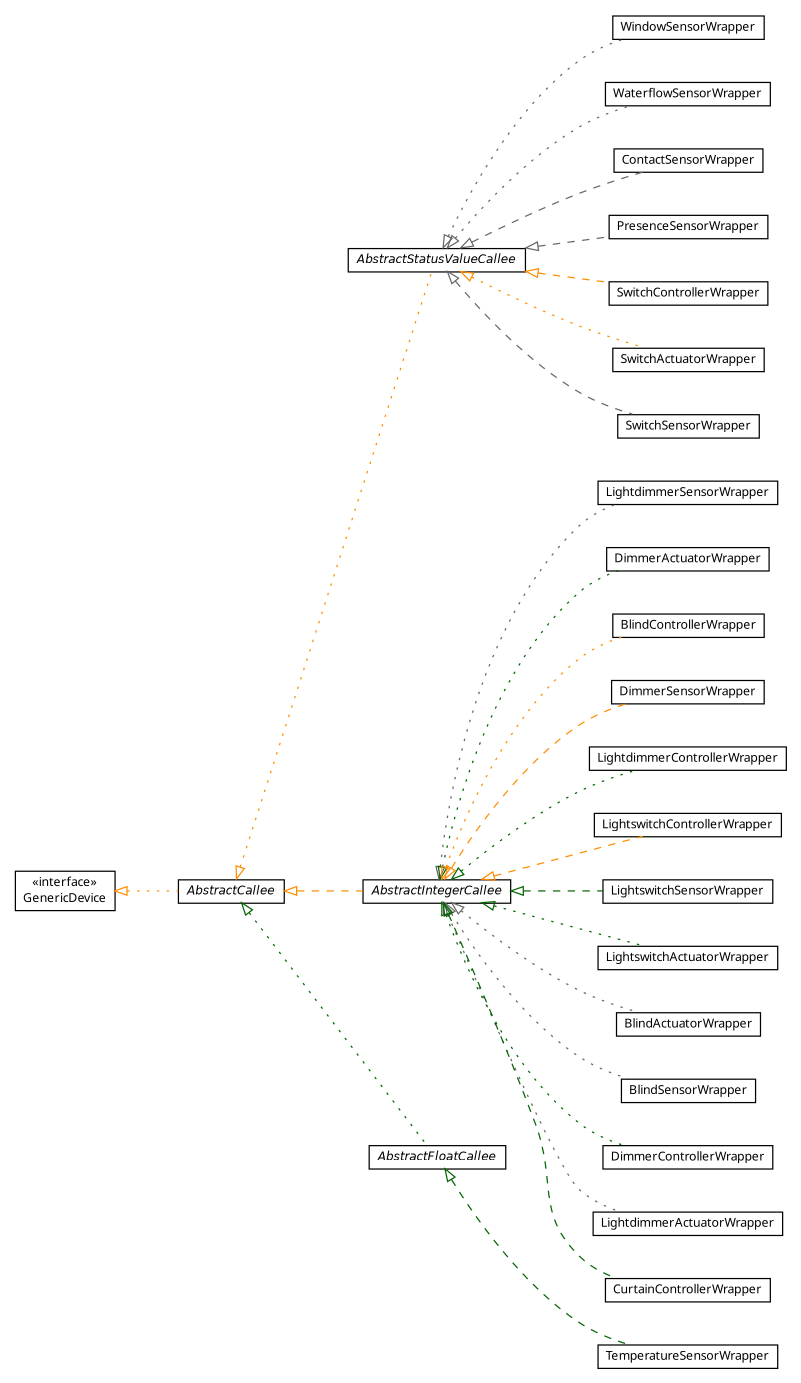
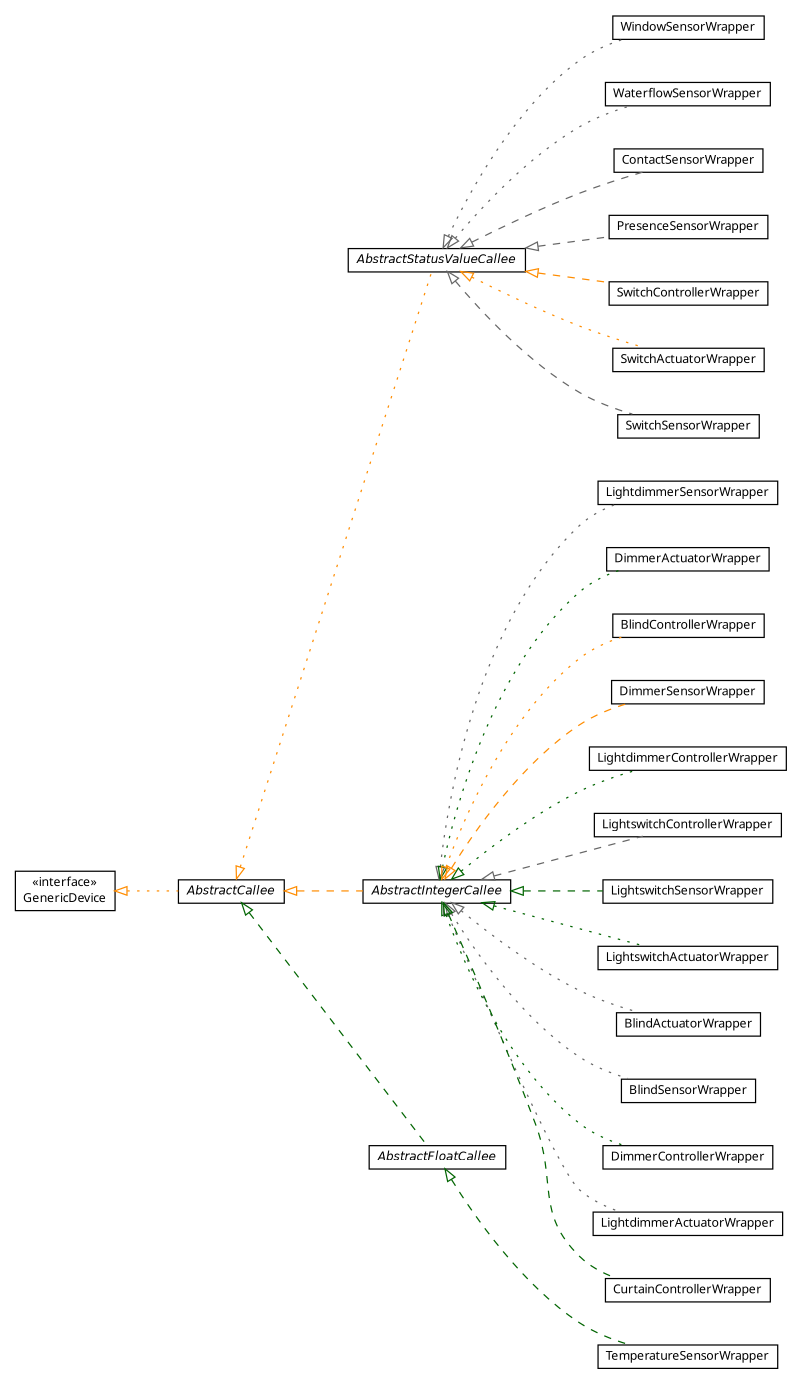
  digraph {
    fontname="Noto Sans"
    nodesep=0.25
    rankdir=LR
    ranksep=0.5
    node [fontcolor=black fontname="Noto Sans" fontsize=10.0 shape=plaintext]
    edge [arrowtail=empty color=gray40 dir=back fontname="Noto Sans" fontsize=10 headport=p labelfontname=Helvetica labelfontsize=10 style=dotted tailport=p]
    n1 [label=<<table title="org.universAAL.lddi.smarthome.exporter.devices.LightdimmerSensorWrapper" border="0" cellborder="1" cellspacing="0" cellpadding="2" port="p" href="./LightdimmerSensorWrapper.html"> 		<tr><td><table border="0" cellspacing="0" cellpadding="1"> <tr><td align="center" balign="center"> LightdimmerSensorWrapper </td></tr> 		</table></td></tr> 		</table>>]
    n2 [label=<<table title="org.universAAL.lddi.smarthome.exporter.devices.DimmerActuatorWrapper" border="0" cellborder="1" cellspacing="0" cellpadding="2" port="p" href="./DimmerActuatorWrapper.html"> 		<tr><td><table border="0" cellspacing="0" cellpadding="1"> <tr><td align="center" balign="center"> DimmerActuatorWrapper </td></tr> 		</table></td></tr> 		</table>>]
    n3 [label=<<table title="org.universAAL.lddi.smarthome.exporter.devices.BlindControllerWrapper" border="0" cellborder="1" cellspacing="0" cellpadding="2" port="p" href="./BlindControllerWrapper.html"> 		<tr><td><table border="0" cellspacing="0" cellpadding="1"> <tr><td align="center" balign="center"> BlindControllerWrapper </td></tr> 		</table></td></tr> 		</table>>]
    n4 [label=<<table title="org.universAAL.lddi.smarthome.exporter.devices.WindowSensorWrapper" border="0" cellborder="1" cellspacing="0" cellpadding="2" port="p" href="./WindowSensorWrapper.html"> 		<tr><td><table border="0" cellspacing="0" cellpadding="1"> <tr><td align="center" balign="center"> WindowSensorWrapper </td></tr> 		</table></td></tr> 		</table>>]
    n5 [label=<<table title="org.universAAL.lddi.smarthome.exporter.devices.WaterflowSensorWrapper" border="0" cellborder="1" cellspacing="0" cellpadding="2" port="p" href="./WaterflowSensorWrapper.html"> 		<tr><td><table border="0" cellspacing="0" cellpadding="1"> <tr><td align="center" balign="center"> WaterflowSensorWrapper </td></tr> 		</table></td></tr> 		</table>>]
    n6 [label=<<table title="org.universAAL.lddi.smarthome.exporter.devices.DimmerSensorWrapper" border="0" cellborder="1" cellspacing="0" cellpadding="2" port="p" href="./DimmerSensorWrapper.html"> 		<tr><td><table border="0" cellspacing="0" cellpadding="1"> <tr><td align="center" balign="center"> DimmerSensorWrapper </td></tr> 		</table></td></tr> 		</table>>]
    n7 [label=<<table title="org.universAAL.lddi.smarthome.exporter.devices.LightdimmerControllerWrapper" border="0" cellborder="1" cellspacing="0" cellpadding="2" port="p" href="./LightdimmerControllerWrapper.html"> 		<tr><td><table border="0" cellspacing="0" cellpadding="1"> <tr><td align="center" balign="center"> LightdimmerControllerWrapper </td></tr> 		</table></td></tr> 		</table>>]
    n8 [label=<<table title="org.universAAL.lddi.smarthome.exporter.devices.ContactSensorWrapper" border="0" cellborder="1" cellspacing="0" cellpadding="2" port="p" href="./ContactSensorWrapper.html"> 		<tr><td><table border="0" cellspacing="0" cellpadding="1"> <tr><td align="center" balign="center"> ContactSensorWrapper </td></tr> 		</table></td></tr> 		</table>>]
    n9 [label=<<table title="org.universAAL.lddi.smarthome.exporter.devices.LightswitchControllerWrapper" border="0" cellborder="1" cellspacing="0" cellpadding="2" port="p" href="./LightswitchControllerWrapper.html"> 		<tr><td><table border="0" cellspacing="0" cellpadding="1"> <tr><td align="center" balign="center"> LightswitchControllerWrapper </td></tr> 		</table></td></tr> 		</table>>]
    n10 [label=<<table title="org.universAAL.lddi.smarthome.exporter.devices.PresenceSensorWrapper" border="0" cellborder="1" cellspacing="0" cellpadding="2" port="p" href="./PresenceSensorWrapper.html"> 		<tr><td><table border="0" cellspacing="0" cellpadding="1"> <tr><td align="center" balign="center"> PresenceSensorWrapper </td></tr> 		</table></td></tr> 		</table>>]
    n11 [label=<<table title="org.universAAL.lddi.smarthome.exporter.devices.LightswitchSensorWrapper" border="0" cellborder="1" cellspacing="0" cellpadding="2" port="p" href="./LightswitchSensorWrapper.html"> 		<tr><td><table border="0" cellspacing="0" cellpadding="1"> <tr><td align="center" balign="center"> LightswitchSensorWrapper </td></tr> 		</table></td></tr> 		</table>>]
    n12 [label=<<table title="org.universAAL.lddi.smarthome.exporter.devices.SwitchControllerWrapper" border="0" cellborder="1" cellspacing="0" cellpadding="2" port="p" href="./SwitchControllerWrapper.html"> 		<tr><td><table border="0" cellspacing="0" cellpadding="1"> <tr><td align="center" balign="center"> SwitchControllerWrapper </td></tr> 		</table></td></tr> 		</table>>]
    n13 [label=<<table title="org.universAAL.lddi.smarthome.exporter.devices.LightswitchActuatorWrapper" border="0" cellborder="1" cellspacing="0" cellpadding="2" port="p" href="./LightswitchActuatorWrapper.html"> 		<tr><td><table border="0" cellspacing="0" cellpadding="1"> <tr><td align="center" balign="center"> LightswitchActuatorWrapper </td></tr> 		</table></td></tr> 		</table>>]
    n14 [label=<<table title="org.universAAL.lddi.smarthome.exporter.devices.BlindActuatorWrapper" border="0" cellborder="1" cellspacing="0" cellpadding="2" port="p" href="./BlindActuatorWrapper.html"> 		<tr><td><table border="0" cellspacing="0" cellpadding="1"> <tr><td align="center" balign="center"> BlindActuatorWrapper </td></tr> 		</table></td></tr> 		</table>>]
    n15 [label=<<table title="org.universAAL.lddi.smarthome.exporter.devices.BlindSensorWrapper" border="0" cellborder="1" cellspacing="0" cellpadding="2" port="p" href="./BlindSensorWrapper.html"> 		<tr><td><table border="0" cellspacing="0" cellpadding="1"> <tr><td align="center" balign="center"> BlindSensorWrapper </td></tr> 		</table></td></tr> 		</table>>]
    n16 [label=<<table title="org.universAAL.lddi.smarthome.exporter.devices.DimmerControllerWrapper" border="0" cellborder="1" cellspacing="0" cellpadding="2" port="p" href="./DimmerControllerWrapper.html"> 		<tr><td><table border="0" cellspacing="0" cellpadding="1"> <tr><td align="center" balign="center"> DimmerControllerWrapper </td></tr> 		</table></td></tr> 		</table>>]
    n17 [label=<<table title="org.universAAL.lddi.smarthome.exporter.devices.TemperatureSensorWrapper" border="0" cellborder="1" cellspacing="0" cellpadding="2" port="p" href="./TemperatureSensorWrapper.html"> 		<tr><td><table border="0" cellspacing="0" cellpadding="1"> <tr><td align="center" balign="center"> TemperatureSensorWrapper </td></tr> 		</table></td></tr> 		</table>>]
    n18 [label=<<table title="org.universAAL.lddi.smarthome.exporter.devices.LightdimmerActuatorWrapper" border="0" cellborder="1" cellspacing="0" cellpadding="2" port="p" href="./LightdimmerActuatorWrapper.html"> 		<tr><td><table border="0" cellspacing="0" cellpadding="1"> <tr><td align="center" balign="center"> LightdimmerActuatorWrapper </td></tr> 		</table></td></tr> 		</table>>]
    n19 [label=<<table title="org.universAAL.lddi.smarthome.exporter.devices.SwitchActuatorWrapper" border="0" cellborder="1" cellspacing="0" cellpadding="2" port="p" href="./SwitchActuatorWrapper.html"> 		<tr><td><table border="0" cellspacing="0" cellpadding="1"> <tr><td align="center" balign="center"> SwitchActuatorWrapper </td></tr> 		</table></td></tr> 		</table>>]
    n20 [label=<<table title="org.universAAL.lddi.smarthome.exporter.devices.AbstractStatusValueCallee" border="0" cellborder="1" cellspacing="0" cellpadding="2" port="p" href="./AbstractStatusValueCallee.html"> 		<tr><td><table border="0" cellspacing="0" cellpadding="1"> <tr><td align="center" balign="center"><font face="Helvetica-Oblique"> AbstractStatusValueCallee </font></td></tr> 		</table></td></tr> 		</table>>]
    n21 [label=<<table title="org.universAAL.lddi.smarthome.exporter.devices.SwitchSensorWrapper" border="0" cellborder="1" cellspacing="0" cellpadding="2" port="p" href="./SwitchSensorWrapper.html"> 		<tr><td><table border="0" cellspacing="0" cellpadding="1"> <tr><td align="center" balign="center"> SwitchSensorWrapper </td></tr> 		</table></td></tr> 		</table>>]
    n22 [label=<<table title="org.universAAL.lddi.smarthome.exporter.devices.AbstractIntegerCallee" border="0" cellborder="1" cellspacing="0" cellpadding="2" port="p" href="./AbstractIntegerCallee.html"> 		<tr><td><table border="0" cellspacing="0" cellpadding="1"> <tr><td align="center" balign="center"><font face="Helvetica-Oblique"> AbstractIntegerCallee </font></td></tr> 		</table></td></tr> 		</table>>]
    n23 [label=<<table title="org.universAAL.lddi.smarthome.exporter.devices.CurtainControllerWrapper" border="0" cellborder="1" cellspacing="0" cellpadding="2" port="p" href="./CurtainControllerWrapper.html"> 		<tr><td><table border="0" cellspacing="0" cellpadding="1"> <tr><td align="center" balign="center"> CurtainControllerWrapper </td></tr> 		</table></td></tr> 		</table>>]
    n24 [label=<<table title="org.universAAL.lddi.smarthome.exporter.devices.GenericDevice" border="0" cellborder="1" cellspacing="0" cellpadding="2" port="p" href="./GenericDevice.html"> 		<tr><td><table border="0" cellspacing="0" cellpadding="1"> <tr><td align="center" balign="center"> &#171;interface&#187; </td></tr> <tr><td align="center" balign="center"> GenericDevice </td></tr> 		</table></td></tr> 		</table>>]
    n25 [label=<<table title="org.universAAL.lddi.smarthome.exporter.devices.AbstractCallee" border="0" cellborder="1" cellspacing="0" cellpadding="2" port="p" href="./AbstractCallee.html"> 		<tr><td><table border="0" cellspacing="0" cellpadding="1"> <tr><td align="center" balign="center"><font face="Helvetica-Oblique"> AbstractCallee </font></td></tr> 		</table></td></tr> 		</table>>]
    n26 [label=<<table title="org.universAAL.lddi.smarthome.exporter.devices.AbstractFloatCallee" border="0" cellborder="1" cellspacing="0" cellpadding="2" port="p" href="./AbstractFloatCallee.html"> 		<tr><td><table border="0" cellspacing="0" cellpadding="1"> <tr><td align="center" balign="center"><font face="Helvetica-Oblique"> AbstractFloatCallee </font></td></tr> 		</table></td></tr> 		</table>>]
    n20 -> n4
    n20 -> n5
    n20 -> n8 [style=dashed]
    n20 -> n10 [style=dashed]
    n20 -> n12 [color=darkorange style=dashed]
    n20 -> n19 [color=darkorange]
    n20 -> n21 [style=dashed]
    n22 -> n1
    n22 -> n2 [color=darkgreen]
    n22 -> n3 [color=darkorange]
    n22 -> n6 [color=darkorange style=dashed]
    n22 -> n7 [color=darkgreen]
-   n22 -> n9 [color=darkorange style=dashed]
+   n22 -> n9 [style=dashed]
    n22 -> n11 [color=darkgreen style=dashed]
    n22 -> n13 [color=darkgreen]
    n22 -> n14
    n22 -> n15
    n22 -> n16 [color=darkgreen]
    n22 -> n18
    n22 -> n23 [color=darkgreen style=dashed]
    n24 -> n25 [color=darkorange]
    n25 -> n20 [color=darkorange]
    n25 -> n22 [color=darkorange style=dashed]
-   n25 -> n26 [color=darkgreen]
+   n25 -> n26 [color=darkgreen style=dashed]
    n26 -> n17 [color=darkgreen style=dashed]
  }
